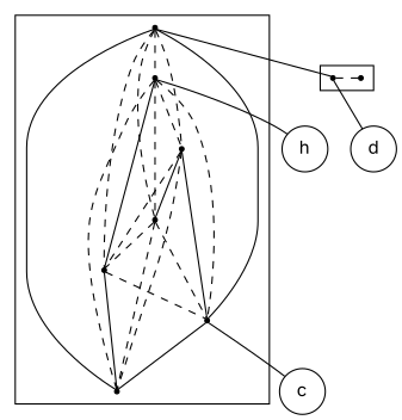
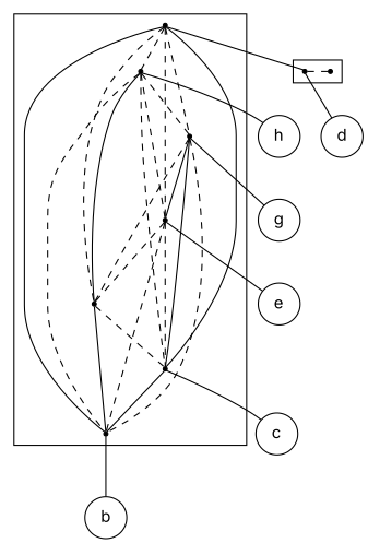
  strict digraph {
    compound=true
    fontname=Inter
    fontsize=12
    newrank=true
    node [fontname=Inter shape=point]
    edge [arrowhead=none color=black fontname=Inter style=dashed]
    s_da
    s_h
    s_g
    s_e
    s_f
    s_c
    s_b
    s_d
    s_a
    h [shape=circle]
+   g [shape=circle]
+   e [shape=circle]
    c [shape=circle]
+   b [shape=circle]
    d [shape=circle]
    subgraph cluster_1 {
      s_da
      s_h
      s_g
      s_e
      s_f
      s_c
      s_b
    }
    subgraph cluster_2 {
      rank=same
      s_d
      s_a
    }
    s_da -> s_h
    s_da -> s_g
    s_da -> s_e
    s_da -> s_f
    s_da -> s_c [style=solid]
    s_da -> s_b [style=solid]
    s_da -> s_d [color="" style=""]
    s_h -> s_g
    s_h -> s_e
    s_h -> s_f [style=solid]
    s_h -> s_c
    s_h -> s_b
    s_h -> h [color="" style=""]
    s_g -> s_e [style=solid]
    s_g -> s_f
    s_g -> s_c [style=solid]
    s_g -> s_b
+   s_g -> g [color="" style=""]
    s_e -> s_f
    s_e -> s_c
    s_e -> s_b
+   s_e -> e [color="" style=""]
    s_f -> s_c
    s_f -> s_b [style=solid]
    s_c -> s_b [style=solid]
    s_c -> c [color="" style=""]
+   s_b -> b [color="" style=""]
    s_d -> s_a
    s_d -> d [color="" style=""]
  }
